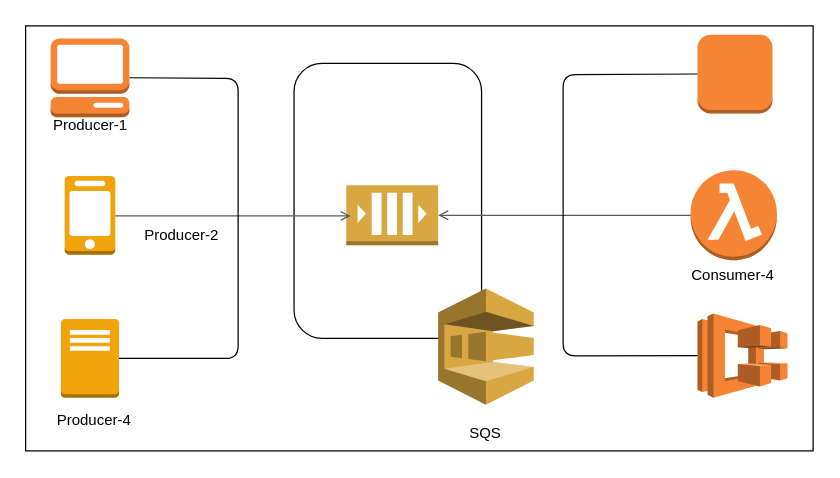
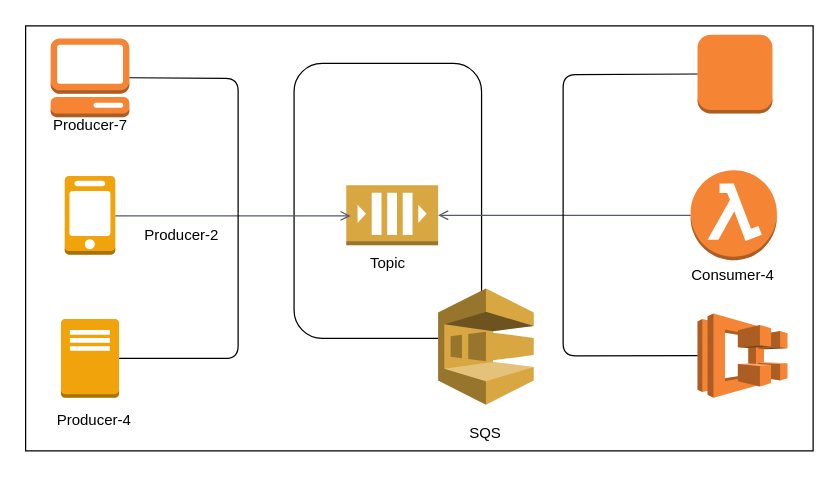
  <mxCell id="0" />
  <mxCell id="1" parent="0" />
  <mxCell id="2" value="" style="rounded=0;whiteSpace=wrap;html=1;" parent="1" vertex="1"><mxGeometry x="20" y="20" width="630" height="340" as="geometry" /></mxCell>
  <mxCell id="3" value="" style="rounded=1;whiteSpace=wrap;html=1;" parent="1" vertex="1"><mxGeometry x="234.75" y="50" width="150" height="220" as="geometry" /></mxCell>
  <mxCell id="4" value="" style="outlineConnect=0;dashed=0;verticalLabelPosition=bottom;verticalAlign=top;align=center;html=1;shape=mxgraph.aws3.sqs;fillColor=#D9A741;gradientColor=none;" parent="1" vertex="1"><mxGeometry x="350" y="230" width="76.5" height="93" as="geometry" /></mxCell>
  <mxCell id="5" value="" style="outlineConnect=0;dashed=0;verticalLabelPosition=bottom;verticalAlign=top;align=center;html=1;shape=mxgraph.aws3.management_console;fillColor=#F58534;gradientColor=none;" parent="1" vertex="1"><mxGeometry x="40" y="30" width="63" height="63" as="geometry" /></mxCell>
  <mxCell id="6" value="" style="outlineConnect=0;dashed=0;verticalLabelPosition=bottom;verticalAlign=top;align=center;html=1;shape=mxgraph.aws3.mobile_client;fillColor=#f0a30a;strokeColor=#BD7000;fontColor=#ffffff;" parent="1" vertex="1"><mxGeometry x="51.25" y="140" width="40.5" height="63" as="geometry" /></mxCell>
  <mxCell id="7" value="" style="outlineConnect=0;dashed=0;verticalLabelPosition=bottom;verticalAlign=top;align=center;html=1;shape=mxgraph.aws3.traditional_server;fillColor=#f0a30a;strokeColor=#BD7000;fontColor=#ffffff;" parent="1" vertex="1"><mxGeometry x="48.25" y="254.5" width="46.5" height="63" as="geometry" /></mxCell>
- <mxCell id="8" value="Producer-1" style="text;html=1;strokeColor=none;fillColor=none;align=center;verticalAlign=middle;whiteSpace=wrap;rounded=0;" parent="1" vertex="1"><mxGeometry x="36.5" y="90" width="70" height="20" as="geometry" /></mxCell>
+ <mxCell id="8" value="Producer-7" style="text;html=1;strokeColor=none;fillColor=none;align=center;verticalAlign=middle;whiteSpace=wrap;rounded=0;" parent="1" vertex="1"><mxGeometry x="36.5" y="90" width="70" height="20" as="geometry" /></mxCell>
  <mxCell id="9" value="Producer-2" style="text;html=1;strokeColor=none;fillColor=none;align=center;verticalAlign=middle;whiteSpace=wrap;rounded=0;" parent="1" vertex="1"><mxGeometry x="110" y="177.5" width="70" height="20" as="geometry" /></mxCell>
  <mxCell id="10" value="Producer-4" style="text;html=1;strokeColor=none;fillColor=none;align=center;verticalAlign=middle;whiteSpace=wrap;rounded=0;" parent="1" vertex="1"><mxGeometry x="40" y="326.25" width="70" height="20" as="geometry" /></mxCell>
  <mxCell id="11" value="" style="outlineConnect=0;dashed=0;verticalLabelPosition=bottom;verticalAlign=top;align=center;html=1;shape=mxgraph.aws3.queue;fillColor=#D9A741;gradientColor=none;" parent="1" vertex="1"><mxGeometry x="276.5" y="147.5" width="73.5" height="48" as="geometry" /></mxCell>
  <mxCell id="12" value="" style="outlineConnect=0;dashed=0;verticalLabelPosition=bottom;verticalAlign=top;align=center;html=1;shape=mxgraph.aws3.instance;fillColor=#F58534;gradientColor=none;" parent="1" vertex="1"><mxGeometry x="557.5" y="27" width="60" height="63" as="geometry" /></mxCell>
  <mxCell id="13" value="" style="outlineConnect=0;dashed=0;verticalLabelPosition=bottom;verticalAlign=top;align=center;html=1;shape=mxgraph.aws3.lambda_function;fillColor=#F58534;gradientColor=none;" parent="1" vertex="1"><mxGeometry x="552" y="135.5" width="69" height="72" as="geometry" /></mxCell>
  <mxCell id="14" value="" style="outlineConnect=0;dashed=0;verticalLabelPosition=bottom;verticalAlign=top;align=center;html=1;shape=mxgraph.aws3.ecs;fillColor=#F58534;gradientColor=none;" parent="1" vertex="1"><mxGeometry x="557.5" y="250" width="72" height="67.5" as="geometry" /></mxCell>
  <mxCell id="15" value="Consumer-4" style="text;html=1;strokeColor=none;fillColor=none;align=center;verticalAlign=middle;whiteSpace=wrap;rounded=0;" parent="1" vertex="1"><mxGeometry x="550.5" y="210" width="70" height="20" as="geometry" /></mxCell>
  <mxCell id="16" value="" style="edgeStyle=orthogonalEdgeStyle;html=1;endArrow=open;elbow=vertical;startArrow=none;endFill=0;strokeColor=#545B64;rounded=0;" parent="1" source="6" edge="1"><mxGeometry width="100" relative="1" as="geometry"><mxPoint x="350" y="50" as="sourcePoint" /><mxPoint x="280" y="172" as="targetPoint" /><Array as="points"><mxPoint x="270" y="172" /></Array></mxGeometry></mxCell>
+ <mxCell id="17" value="Topic" style="text;html=1;strokeColor=none;fillColor=none;align=center;verticalAlign=middle;whiteSpace=wrap;rounded=0;" parent="1" vertex="1"><mxGeometry x="289.75" y="200" width="40" height="20" as="geometry" /></mxCell>
  <mxCell id="18" value="SQS" style="text;html=1;strokeColor=none;fillColor=none;align=center;verticalAlign=middle;whiteSpace=wrap;rounded=0;" parent="1" vertex="1"><mxGeometry x="368.25" y="336.25" width="40" height="20" as="geometry" /></mxCell>
  <mxCell id="19" value="" style="edgeStyle=orthogonalEdgeStyle;html=1;endArrow=none;elbow=vertical;startArrow=open;startFill=0;strokeColor=#545B64;rounded=0;exitX=1;exitY=0.5;exitDx=0;exitDy=0;exitPerimeter=0;entryX=0;entryY=0.5;entryDx=0;entryDy=0;entryPerimeter=0;" parent="1" source="11" target="13" edge="1"><mxGeometry width="100" relative="1" as="geometry"><mxPoint x="380" y="290" as="sourcePoint" /><mxPoint x="480" y="290" as="targetPoint" /></mxGeometry></mxCell>
  <mxCell id="20" value="" style="endArrow=none;html=1;fontSize=14;exitX=1;exitY=0.5;exitDx=0;exitDy=0;exitPerimeter=0;" edge="1" parent="1" source="5"><mxGeometry width="50" height="50" relative="1" as="geometry"><mxPoint x="380" y="330" as="sourcePoint" /><mxPoint x="190" y="170" as="targetPoint" /><Array as="points"><mxPoint x="190" y="62" /></Array></mxGeometry></mxCell>
  <mxCell id="21" value="" style="endArrow=none;html=1;fontSize=14;exitX=1;exitY=0.5;exitDx=0;exitDy=0;exitPerimeter=0;" edge="1" parent="1" source="7"><mxGeometry width="50" height="50" relative="1" as="geometry"><mxPoint x="380" y="330" as="sourcePoint" /><mxPoint x="190" y="170" as="targetPoint" /><Array as="points"><mxPoint x="190" y="286" /></Array></mxGeometry></mxCell>
  <mxCell id="22" value="" style="endArrow=none;html=1;fontSize=14;entryX=0;entryY=0.5;entryDx=0;entryDy=0;entryPerimeter=0;" edge="1" parent="1" target="12"><mxGeometry width="50" height="50" relative="1" as="geometry"><mxPoint x="450" y="170" as="sourcePoint" /><mxPoint x="540" y="60" as="targetPoint" /><Array as="points"><mxPoint x="450" y="59" /></Array></mxGeometry></mxCell>
  <mxCell id="23" value="" style="endArrow=none;html=1;fontSize=14;exitX=0;exitY=0.5;exitDx=0;exitDy=0;exitPerimeter=0;" edge="1" parent="1" source="14"><mxGeometry width="50" height="50" relative="1" as="geometry"><mxPoint x="380" y="330" as="sourcePoint" /><mxPoint x="450" y="170" as="targetPoint" /><Array as="points"><mxPoint x="450" y="284" /></Array></mxGeometry></mxCell>
